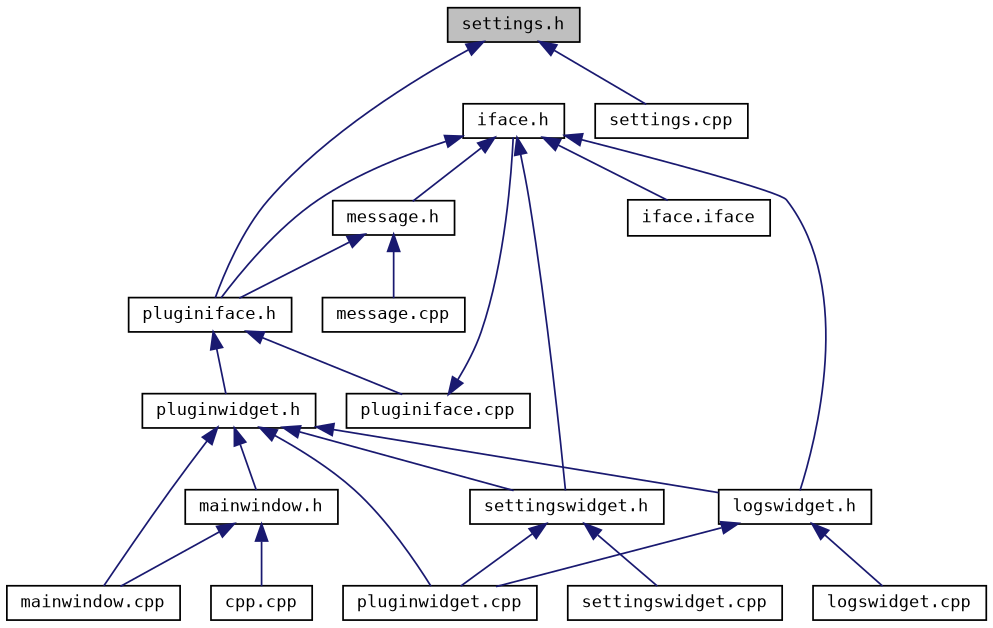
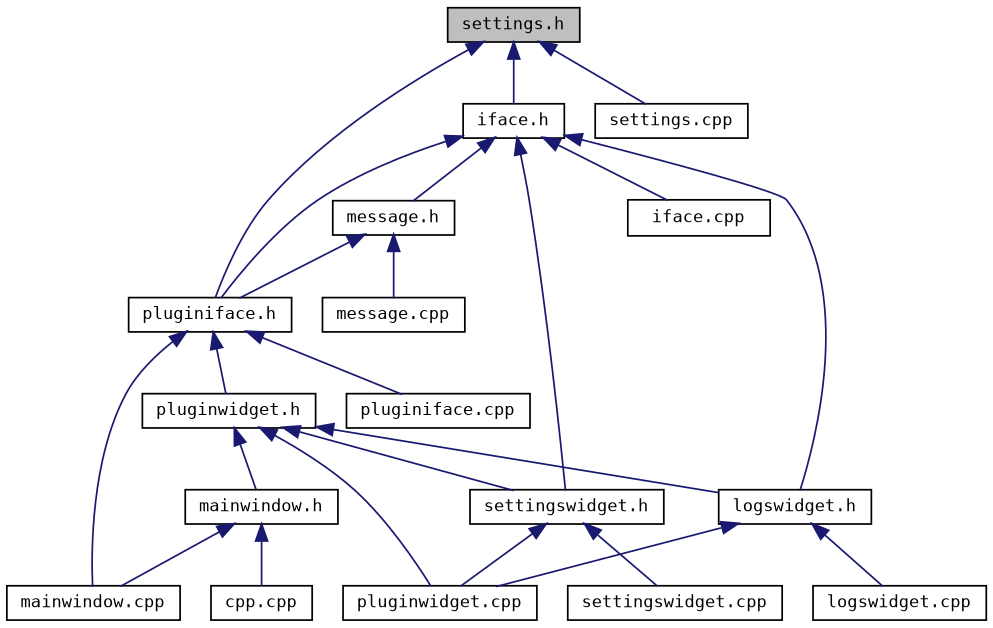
  digraph {
    fontname="DejaVu Sans Mono"
    node [color=black fillcolor=white fontname="DejaVu Sans Mono" fontsize=10 shape=record style=filled]
    edge [color=midnightblue dir=back fontname="DejaVu Sans Mono" fontsize=10 labelfontname=Helvetica labelfontsize=10 style=solid]
    n1 [fillcolor=grey75 fontcolor=black height=0.2 label="settings.h" width=0.4]
    n2 [height=0.2 label="iface.h" width=0.4]
    n3 [height=0.2 label="pluginiface.h" width=0.4]
    n4 [height=0.2 label="settings.cpp" width=0.4]
-   n5 [height=0.2 label="iface.iface" width=0.4]
+   n5 [height=0.2 label="iface.cpp" width=0.4]
    n6 [height=0.2 label="logswidget.h" width=0.4]
    n7 [height=0.2 label="settingswidget.h" width=0.4]
    n8 [height=0.2 label="message.h" width=0.4]
    n9 [height=0.2 label="pluginwidget.h" width=0.4]
    n10 [height=0.2 label="pluginiface.cpp" width=0.4]
    n11 [height=0.2 label="logswidget.cpp" width=0.4]
    n12 [height=0.2 label="pluginwidget.cpp" width=0.4]
    n13 [height=0.2 label="mainwindow.h" width=0.4]
    n14 [height=0.2 label="mainwindow.cpp" width=0.4]
    n15 [height=0.2 label="settingswidget.cpp" width=0.4]
    n16 [height=0.2 label="message.cpp" width=0.4]
    n17 [height=0.2 label="cpp.cpp" width=0.4]
-   n10 -> n2
+   n1 -> n2
    n1 -> n3
    n1 -> n4
    n2 -> n3
    n2 -> n5
    n2 -> n6
    n2 -> n7
    n2 -> n8
    n3 -> n9
    n3 -> n10
    n6 -> n11
    n6 -> n12
    n7 -> n12
    n7 -> n15
    n8 -> n3
    n8 -> n16
    n9 -> n6
    n9 -> n7
    n9 -> n12
    n9 -> n13
-   n9 -> n14
+   n3 -> n14
    n13 -> n14
    n13 -> n17
  }
